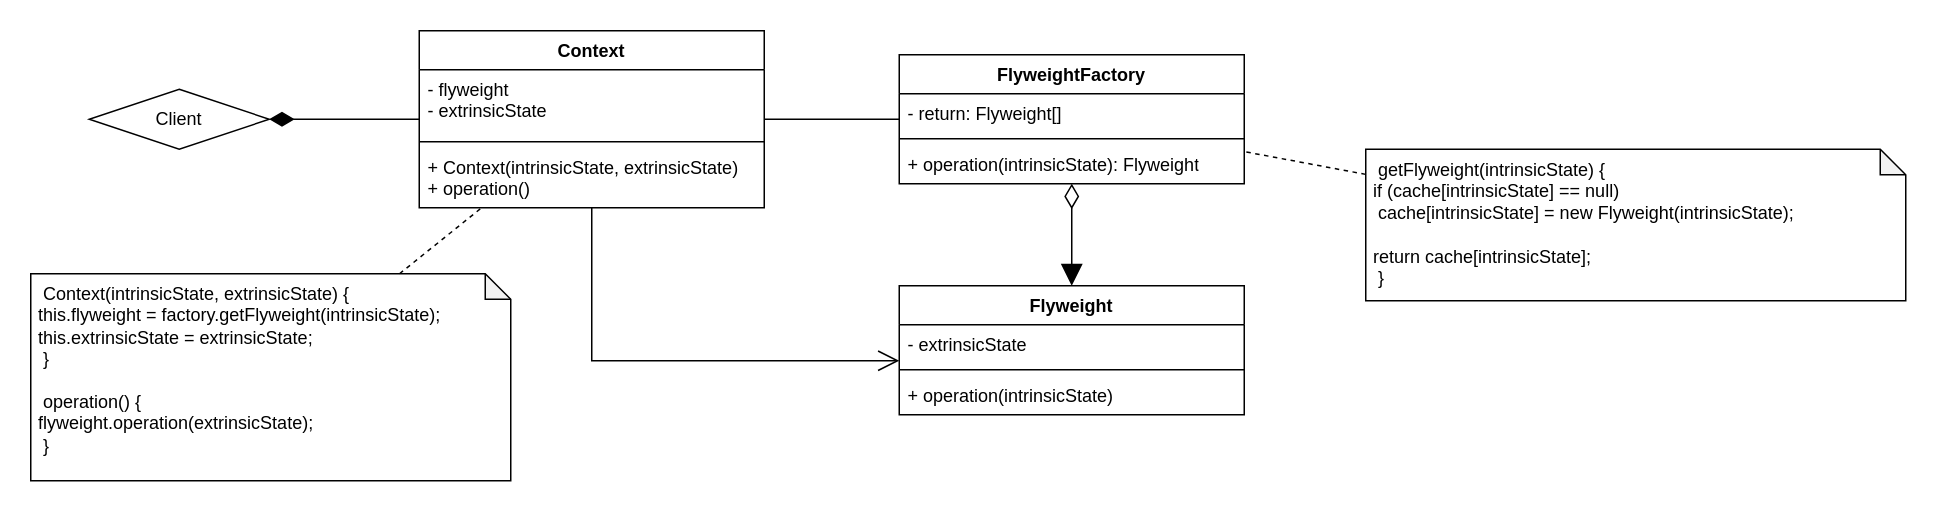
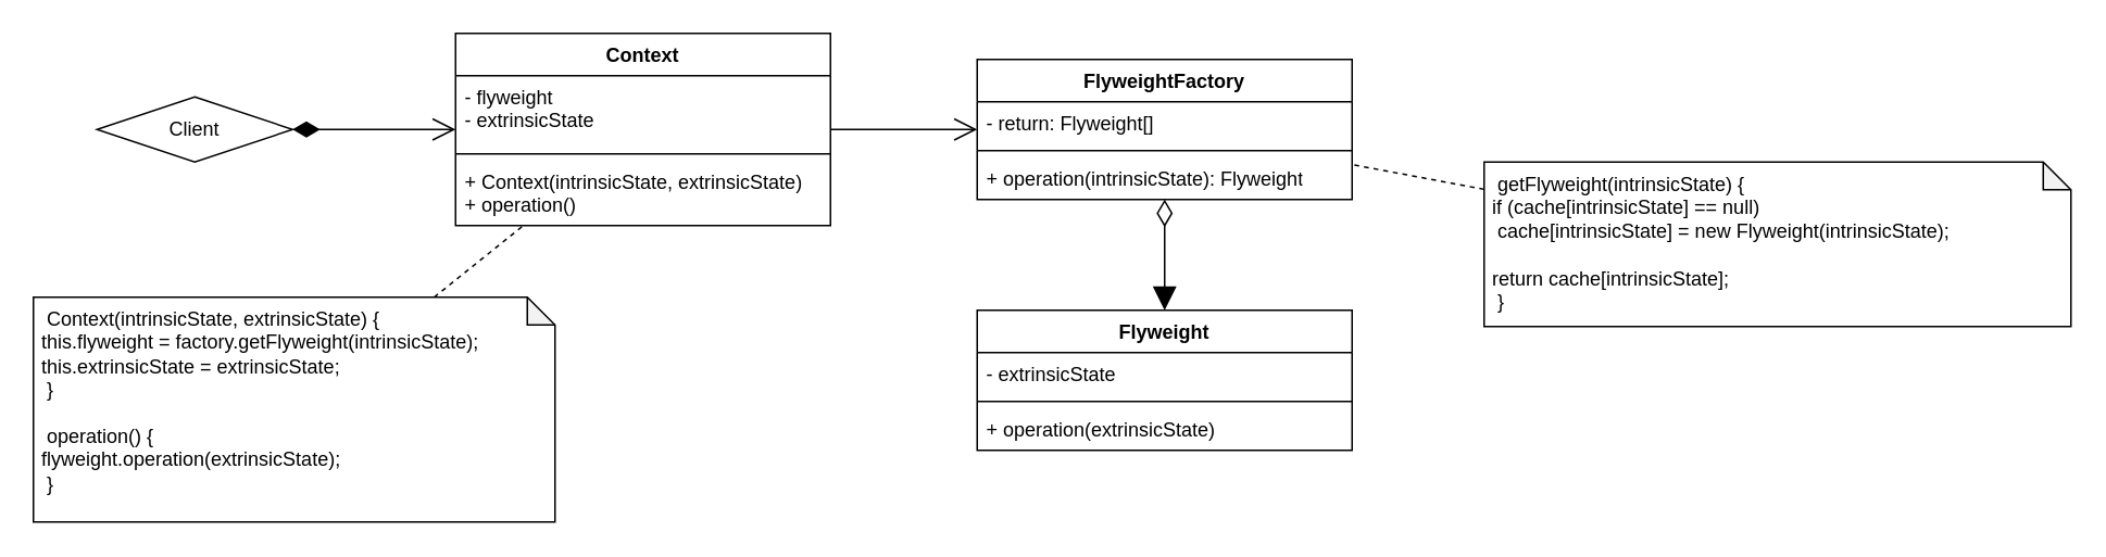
  <mxCell id="0" />
  <mxCell id="1" parent="0" />
  <mxCell id="2" value="Client" style="rhombus;html=1;whiteSpace=wrap;" vertex="1" parent="1"><mxGeometry x="59" y="59" width="120" height="40" as="geometry" /></mxCell>
  <mxCell id="3" value="Context" style="swimlane;fontStyle=1;align=center;verticalAlign=top;childLayout=stackLayout;horizontal=1;startSize=26;horizontalStack=0;resizeParent=1;resizeParentMax=0;resizeLast=0;collapsible=1;marginBottom=0;whiteSpace=wrap;html=1;" vertex="1" parent="1"><mxGeometry x="279" y="20" width="230" height="118" as="geometry" /></mxCell>
  <mxCell id="4" value="- flyweight&lt;br&gt;-&amp;nbsp;extrinsicState&lt;br&gt;" style="text;strokeColor=none;fillColor=none;align=left;verticalAlign=top;spacingLeft=4;spacingRight=4;overflow=hidden;rotatable=0;points=[[0,0.5],[1,0.5]];portConstraint=eastwest;whiteSpace=wrap;html=1;" vertex="1" parent="3"><mxGeometry y="26" width="230" height="44" as="geometry" /></mxCell>
  <mxCell id="5" value="" style="line;strokeWidth=1;fillColor=none;align=left;verticalAlign=middle;spacingTop=-1;spacingLeft=3;spacingRight=3;rotatable=0;labelPosition=right;points=[];portConstraint=eastwest;strokeColor=inherit;" vertex="1" parent="3"><mxGeometry y="70" width="230" height="8" as="geometry" /></mxCell>
  <mxCell id="6" value="+&amp;nbsp;Context(intrinsicState, extrinsicState)&lt;br&gt;+ operation()" style="text;strokeColor=none;fillColor=none;align=left;verticalAlign=top;spacingLeft=4;spacingRight=4;overflow=hidden;rotatable=0;points=[[0,0.5],[1,0.5]];portConstraint=eastwest;whiteSpace=wrap;html=1;" vertex="1" parent="3"><mxGeometry y="78" width="230" height="40" as="geometry" /></mxCell>
- <mxCell id="7" value="" style="endArrow=none;html=1;endSize=12;startArrow=diamondThin;startSize=14;startFill=1;edgeStyle=orthogonalEdgeStyle;align=left;verticalAlign=bottom;rounded=0;" edge="1" parent="1" source="2" target="3"><mxGeometry x="-1" y="3" relative="1" as="geometry"><mxPoint x="309" y="187" as="sourcePoint" /><mxPoint x="469" y="187" as="targetPoint" /></mxGeometry></mxCell>
+ <mxCell id="7" value="" style="endArrow=open;html=1;endSize=12;startArrow=diamondThin;startSize=14;startFill=1;edgeStyle=orthogonalEdgeStyle;align=left;verticalAlign=bottom;rounded=0;" edge="1" parent="1" source="2" target="3"><mxGeometry x="-1" y="3" relative="1" as="geometry"><mxPoint x="309" y="187" as="sourcePoint" /><mxPoint x="469" y="187" as="targetPoint" /></mxGeometry></mxCell>
  <mxCell id="8" value="FlyweightFactory" style="swimlane;fontStyle=1;align=center;verticalAlign=top;childLayout=stackLayout;horizontal=1;startSize=26;horizontalStack=0;resizeParent=1;resizeParentMax=0;resizeLast=0;collapsible=1;marginBottom=0;whiteSpace=wrap;html=1;" vertex="1" parent="1"><mxGeometry x="599" y="36" width="230" height="86" as="geometry" /></mxCell>
  <mxCell id="9" value="- return: Flyweight[]" style="text;strokeColor=none;fillColor=none;align=left;verticalAlign=top;spacingLeft=4;spacingRight=4;overflow=hidden;rotatable=0;points=[[0,0.5],[1,0.5]];portConstraint=eastwest;whiteSpace=wrap;html=1;" vertex="1" parent="8"><mxGeometry y="26" width="230" height="26" as="geometry" /></mxCell>
  <mxCell id="10" value="" style="line;strokeWidth=1;fillColor=none;align=left;verticalAlign=middle;spacingTop=-1;spacingLeft=3;spacingRight=3;rotatable=0;labelPosition=right;points=[];portConstraint=eastwest;strokeColor=inherit;" vertex="1" parent="8"><mxGeometry y="52" width="230" height="8" as="geometry" /></mxCell>
  <mxCell id="11" value="+ operation(intrinsicState): Flyweight" style="text;strokeColor=none;fillColor=none;align=left;verticalAlign=top;spacingLeft=4;spacingRight=4;overflow=hidden;rotatable=0;points=[[0,0.5],[1,0.5]];portConstraint=eastwest;whiteSpace=wrap;html=1;" vertex="1" parent="8"><mxGeometry y="60" width="230" height="26" as="geometry" /></mxCell>
  <mxCell id="12" value="Flyweight" style="swimlane;fontStyle=1;align=center;verticalAlign=top;childLayout=stackLayout;horizontal=1;startSize=26;horizontalStack=0;resizeParent=1;resizeParentMax=0;resizeLast=0;collapsible=1;marginBottom=0;whiteSpace=wrap;html=1;" vertex="1" parent="1"><mxGeometry x="599" y="190" width="230" height="86" as="geometry" /></mxCell>
  <mxCell id="13" value="-&amp;nbsp;extrinsicState" style="text;strokeColor=none;fillColor=none;align=left;verticalAlign=top;spacingLeft=4;spacingRight=4;overflow=hidden;rotatable=0;points=[[0,0.5],[1,0.5]];portConstraint=eastwest;whiteSpace=wrap;html=1;" vertex="1" parent="12"><mxGeometry y="26" width="230" height="26" as="geometry" /></mxCell>
  <mxCell id="14" value="" style="line;strokeWidth=1;fillColor=none;align=left;verticalAlign=middle;spacingTop=-1;spacingLeft=3;spacingRight=3;rotatable=0;labelPosition=right;points=[];portConstraint=eastwest;strokeColor=inherit;" vertex="1" parent="12"><mxGeometry y="52" width="230" height="8" as="geometry" /></mxCell>
- <mxCell id="15" value="+ operation(intrinsicState)" style="text;strokeColor=none;fillColor=none;align=left;verticalAlign=top;spacingLeft=4;spacingRight=4;overflow=hidden;rotatable=0;points=[[0,0.5],[1,0.5]];portConstraint=eastwest;whiteSpace=wrap;html=1;" vertex="1" parent="12"><mxGeometry y="60" width="230" height="26" as="geometry" /></mxCell>
+ <mxCell id="15" value="+ operation(extrinsicState)" style="text;strokeColor=none;fillColor=none;align=left;verticalAlign=top;spacingLeft=4;spacingRight=4;overflow=hidden;rotatable=0;points=[[0,0.5],[1,0.5]];portConstraint=eastwest;whiteSpace=wrap;html=1;" vertex="1" parent="12"><mxGeometry y="60" width="230" height="26" as="geometry" /></mxCell>
  <mxCell id="16" value="" style="endArrow=block;html=1;endSize=12;startArrow=diamondThin;startSize=14;startFill=0;edgeStyle=orthogonalEdgeStyle;rounded=0;" edge="1" parent="1" source="8" target="12"><mxGeometry relative="1" as="geometry"><mxPoint x="309" y="230" as="sourcePoint" /><mxPoint x="469" y="230" as="targetPoint" /><mxPoint as="offset" /></mxGeometry></mxCell>
- <mxCell id="17" value="" style="endArrow=open;endFill=1;endSize=12;html=1;rounded=0;edgeStyle=orthogonalEdgeStyle;" edge="1" parent="1" source="3" target="12"><mxGeometry width="160" relative="1" as="geometry"><mxPoint x="269" y="107" as="sourcePoint" /><mxPoint x="520" y="300" as="targetPoint" /><Array as="points"><mxPoint x="394" y="240" /></Array></mxGeometry></mxCell>
- <mxCell id="18" value="" style="endArrow=none;endFill=1;endSize=12;html=1;rounded=0;" edge="1" parent="1" source="3" target="8"><mxGeometry width="160" relative="1" as="geometry"><mxPoint x="441" y="110" as="sourcePoint" /><mxPoint x="537" y="167" as="targetPoint" /></mxGeometry></mxCell>
+ <mxCell id="18" value="" style="endArrow=open;endFill=1;endSize=12;html=1;rounded=0;" edge="1" parent="1" source="3" target="8"><mxGeometry width="160" relative="1" as="geometry"><mxPoint x="441" y="110" as="sourcePoint" /><mxPoint x="537" y="167" as="targetPoint" /></mxGeometry></mxCell>
  <mxCell id="19" value="&amp;nbsp;&amp;nbsp;Context(intrinsicState, extrinsicState) {&lt;br&gt;&lt;span style=&quot;white-space: pre;&quot;&gt; &lt;/span&gt;this.flyweight = factory.getFlyweight(intrinsicState);&lt;br&gt;&lt;span style=&quot;background-color: initial;&quot;&gt;&lt;span style=&quot;white-space: pre;&quot;&gt; &lt;/span&gt;this.extrinsicState =&amp;nbsp;extrinsicState;&lt;/span&gt;&lt;br&gt;&amp;nbsp; }&lt;br&gt;&lt;br&gt;&amp;nbsp; operation() {&lt;br&gt;&lt;span style=&quot;white-space: pre;&quot;&gt; &lt;/span&gt;flyweight.operation(extrinsicState);&lt;br&gt;&amp;nbsp; }" style="shape=note;whiteSpace=wrap;html=1;backgroundOutline=1;darkOpacity=0.05;size=17;align=left;verticalAlign=top;" vertex="1" parent="1"><mxGeometry x="20" y="182" width="320" height="138" as="geometry" /></mxCell>
  <mxCell id="20" value="" style="endArrow=none;dashed=1;html=1;rounded=0;" edge="1" parent="1" source="19" target="3"><mxGeometry width="50" height="50" relative="1" as="geometry"><mxPoint x="250" y="172" as="sourcePoint" /><mxPoint x="300" y="122" as="targetPoint" /></mxGeometry></mxCell>
  <mxCell id="21" value="&amp;nbsp; getFlyweight(intrinsicState) {&lt;br&gt;&lt;span style=&quot;white-space: pre;&quot;&gt; &lt;/span&gt;if (cache[intrinsicState] == null)&lt;br&gt;&lt;span style=&quot;white-space: pre;&quot;&gt; &lt;/span&gt;&lt;span style=&quot;white-space: pre;&quot;&gt; &lt;/span&gt;cache[intrinsicState] = new&amp;nbsp;Flyweight(intrinsicState);&lt;br&gt;&lt;br&gt;&lt;span style=&quot;white-space: pre;&quot;&gt; &lt;/span&gt;return cache[intrinsicState];&lt;br&gt;&amp;nbsp; }" style="shape=note;whiteSpace=wrap;html=1;backgroundOutline=1;darkOpacity=0.05;size=17;align=left;verticalAlign=top;" vertex="1" parent="1"><mxGeometry x="910" y="99" width="360" height="101" as="geometry" /></mxCell>
  <mxCell id="22" value="" style="endArrow=none;dashed=1;html=1;rounded=0;" edge="1" parent="1" source="21" target="8"><mxGeometry width="50" height="50" relative="1" as="geometry"><mxPoint x="890" y="364" as="sourcePoint" /><mxPoint x="945" y="320" as="targetPoint" /></mxGeometry></mxCell>
